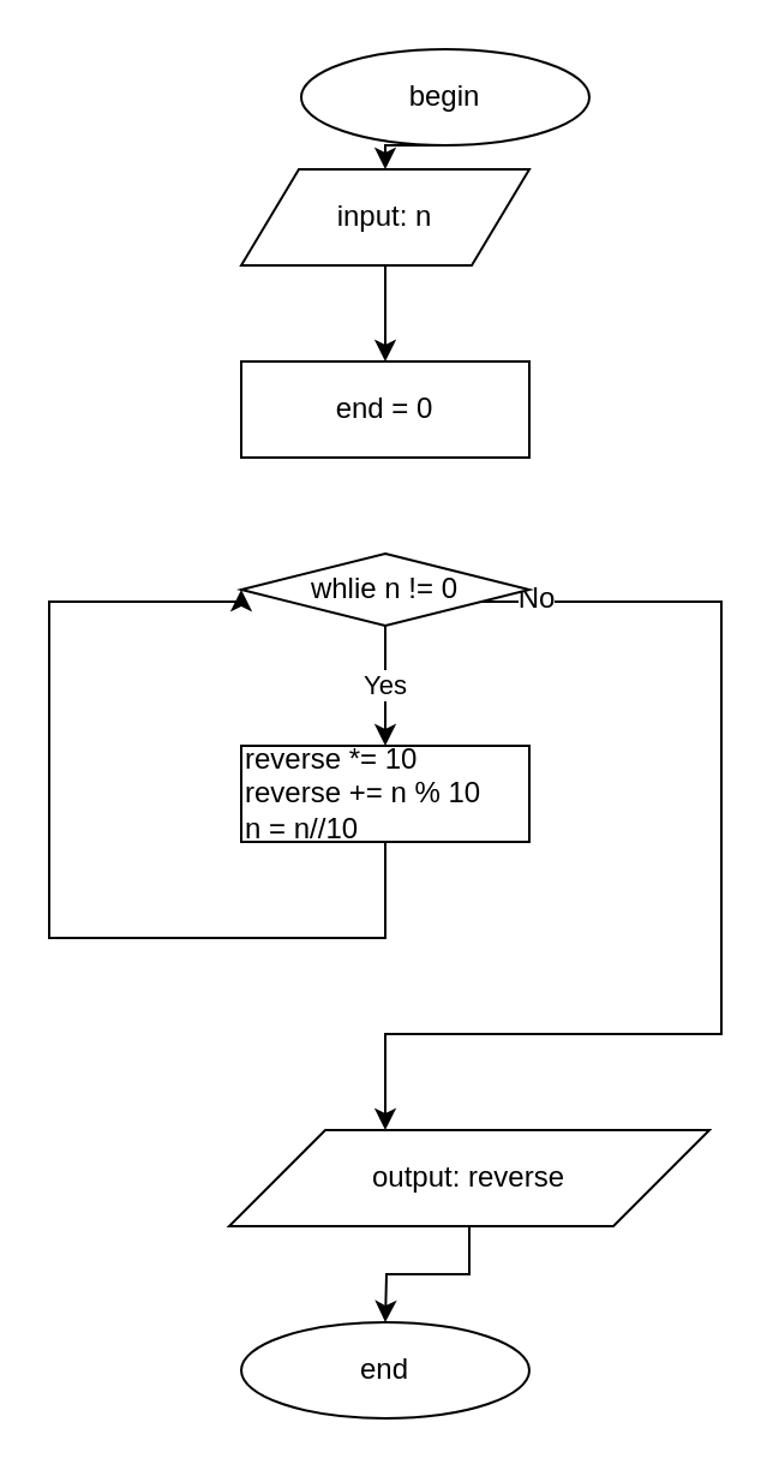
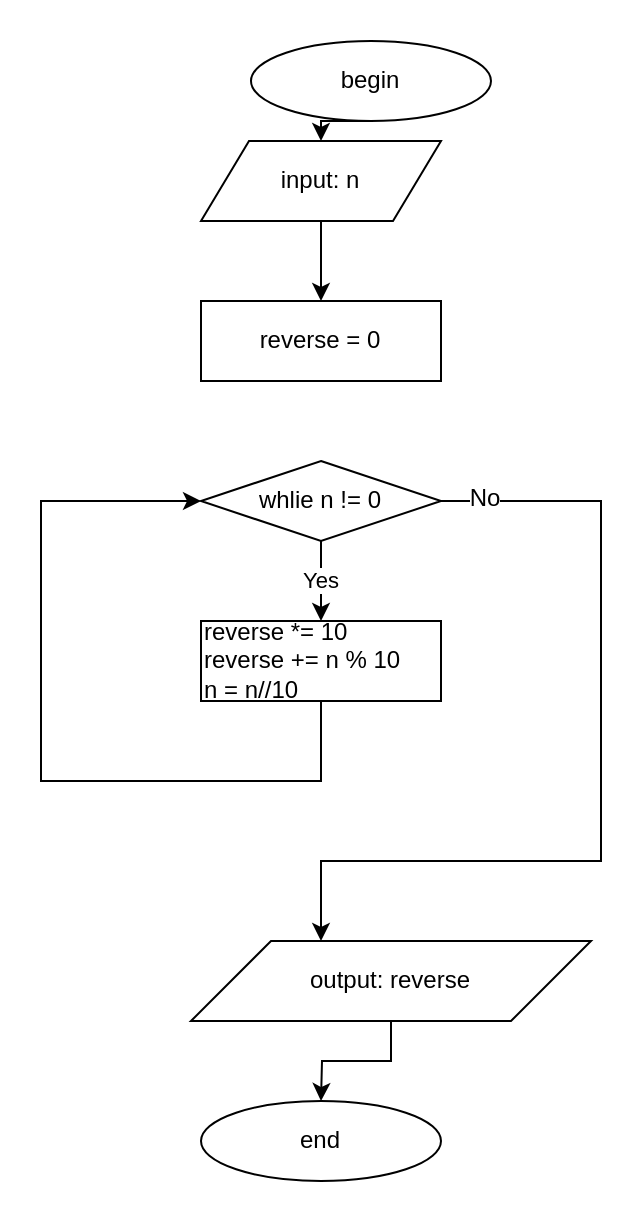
  <mxCell id="0" />
  <mxCell id="1" parent="0" />
  <mxCell id="2" style="edgeStyle=orthogonalEdgeStyle;rounded=0;orthogonalLoop=1;jettySize=auto;html=1;exitX=0.5;exitY=1;exitDx=0;exitDy=0;" edge="1" parent="1" source="3"><mxGeometry relative="1" as="geometry"><mxPoint x="160" y="70" as="targetPoint" /></mxGeometry></mxCell>
  <mxCell id="3" value="begin" style="ellipse;whiteSpace=wrap;html=1;" vertex="1" parent="1"><mxGeometry x="125" y="20" width="120" height="40" as="geometry" /></mxCell>
  <mxCell id="4" style="edgeStyle=orthogonalEdgeStyle;rounded=0;orthogonalLoop=1;jettySize=auto;html=1;exitX=0.5;exitY=1;exitDx=0;exitDy=0;" edge="1" parent="1" source="5"><mxGeometry relative="1" as="geometry"><mxPoint x="160" y="150" as="targetPoint" /></mxGeometry></mxCell>
  <mxCell id="5" value="input: n" style="shape=parallelogram;perimeter=parallelogramPerimeter;whiteSpace=wrap;html=1;" vertex="1" parent="1"><mxGeometry x="100" y="70" width="120" height="40" as="geometry" /></mxCell>
  <mxCell id="6" value="Yes" style="edgeStyle=orthogonalEdgeStyle;rounded=0;orthogonalLoop=1;jettySize=auto;html=1;" edge="1" parent="1" source="9"><mxGeometry relative="1" as="geometry"><mxPoint x="160" y="310" as="targetPoint" /></mxGeometry></mxCell>
  <mxCell id="7" style="edgeStyle=orthogonalEdgeStyle;rounded=0;orthogonalLoop=1;jettySize=auto;html=1;" edge="1" parent="1" source="9" target="13"><mxGeometry relative="1" as="geometry"><Array as="points"><mxPoint x="300" y="250" /><mxPoint x="300" y="430" /><mxPoint x="160" y="430" /></Array></mxGeometry></mxCell>
  <mxCell id="8" value="No" style="text;html=1;align=center;verticalAlign=middle;resizable=0;points=[];;labelBackgroundColor=#ffffff;" vertex="1" connectable="0" parent="7"><mxGeometry x="-0.906" y="3" relative="1" as="geometry"><mxPoint y="1" as="offset" /></mxGeometry></mxCell>
- <mxCell id="9" value="whlie n != 0" style="rhombus;whiteSpace=wrap;html=1;" vertex="1" parent="1"><mxGeometry x="100" y="230" width="120" height="30" as="geometry" /></mxCell>
- <mxCell id="10" value="end = 0" style="rounded=0;whiteSpace=wrap;html=1;" vertex="1" parent="1"><mxGeometry x="100" y="150" width="120" height="40" as="geometry" /></mxCell>
+ <mxCell id="9" value="whlie n != 0" style="rhombus;whiteSpace=wrap;html=1;" vertex="1" parent="1"><mxGeometry x="100" y="230" width="120" height="40" as="geometry" /></mxCell>
+ <mxCell id="10" value="reverse = 0" style="rounded=0;whiteSpace=wrap;html=1;" vertex="1" parent="1"><mxGeometry x="100" y="150" width="120" height="40" as="geometry" /></mxCell>
  <mxCell id="11" style="edgeStyle=orthogonalEdgeStyle;rounded=0;orthogonalLoop=1;jettySize=auto;html=1;exitX=0.5;exitY=1;exitDx=0;exitDy=0;entryX=0;entryY=0.5;entryDx=0;entryDy=0;" edge="1" parent="1" source="15" target="9"><mxGeometry relative="1" as="geometry"><Array as="points"><mxPoint x="160" y="390" /><mxPoint x="20" y="390" /><mxPoint x="20" y="250" /></Array><mxPoint x="159.857" y="550.143" as="sourcePoint" /></mxGeometry></mxCell>
  <mxCell id="12" value="" style="edgeStyle=orthogonalEdgeStyle;rounded=0;orthogonalLoop=1;jettySize=auto;html=1;" edge="1" parent="1" source="13"><mxGeometry relative="1" as="geometry"><mxPoint x="160" y="550" as="targetPoint" /></mxGeometry></mxCell>
  <mxCell id="13" value="output: reverse" style="shape=parallelogram;perimeter=parallelogramPerimeter;whiteSpace=wrap;html=1;" vertex="1" parent="1"><mxGeometry x="95" y="470" width="200" height="40" as="geometry" /></mxCell>
  <mxCell id="14" value="end" style="ellipse;whiteSpace=wrap;html=1;" vertex="1" parent="1"><mxGeometry x="100" y="550" width="120" height="40" as="geometry" /></mxCell>
  <mxCell id="15" value="reverse *= 10&lt;br&gt;reverse += n % 10&lt;br&gt;n = n//10" style="rounded=0;whiteSpace=wrap;html=1;align=left;" vertex="1" parent="1"><mxGeometry x="100" y="310" width="120" height="40" as="geometry" /></mxCell>
